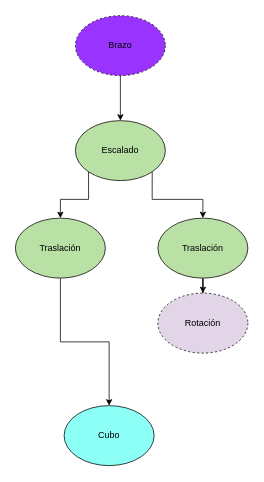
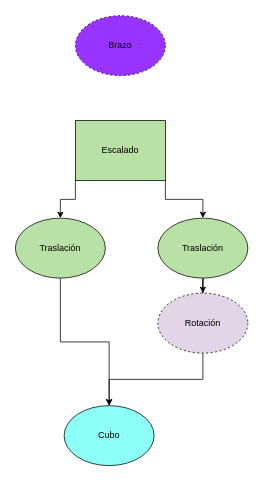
  <mxCell id="0" />
  <mxCell id="1" parent="0" />
- <mxCell id="2" style="edgeStyle=orthogonalEdgeStyle;rounded=0;orthogonalLoop=1;jettySize=auto;html=1;exitX=0.5;exitY=1;exitDx=0;exitDy=0;" edge="1" parent="1" source="3" target="6"><mxGeometry relative="1" as="geometry" /></mxCell>
  <mxCell id="3" value="Brazo" style="ellipse;whiteSpace=wrap;html=1;fillColor=#9933FF;dashed=1;" vertex="1" parent="1"><mxGeometry x="100" y="20" width="120" height="80" as="geometry" /></mxCell>
  <mxCell id="4" style="edgeStyle=orthogonalEdgeStyle;rounded=0;orthogonalLoop=1;jettySize=auto;html=1;exitX=0;exitY=1;exitDx=0;exitDy=0;" edge="1" parent="1" source="6" target="8"><mxGeometry relative="1" as="geometry" /></mxCell>
  <mxCell id="5" style="edgeStyle=orthogonalEdgeStyle;rounded=0;orthogonalLoop=1;jettySize=auto;html=1;exitX=1;exitY=1;exitDx=0;exitDy=0;" edge="1" parent="1" source="6" target="11"><mxGeometry relative="1" as="geometry" /></mxCell>
- <mxCell id="6" value="Escalado" style="ellipse;whiteSpace=wrap;html=1;fillColor=#B9E0A5;" vertex="1" parent="1"><mxGeometry x="100" y="160" width="120" height="80" as="geometry" /></mxCell>
+ <mxCell id="6" value="Escalado" style="whiteSpace=wrap;html=1;fillColor=#B9E0A5;rounded=0;" vertex="1" parent="1"><mxGeometry x="100" y="160" width="120" height="80" as="geometry" /></mxCell>
  <mxCell id="7" style="edgeStyle=orthogonalEdgeStyle;rounded=0;orthogonalLoop=1;jettySize=auto;html=1;exitX=0.5;exitY=1;exitDx=0;exitDy=0;entryX=0.5;entryY=0;entryDx=0;entryDy=0;" edge="1" parent="1" source="8" target="9"><mxGeometry relative="1" as="geometry" /></mxCell>
  <mxCell id="8" value="Traslación" style="ellipse;whiteSpace=wrap;html=1;fillColor=#B9E0A5;" vertex="1" parent="1"><mxGeometry x="20" y="290" width="120" height="80" as="geometry" /></mxCell>
  <mxCell id="9" value="Cubo" style="ellipse;whiteSpace=wrap;html=1;fillColor=#8CFFF7;" vertex="1" parent="1"><mxGeometry x="85" y="540" width="120" height="80" as="geometry" /></mxCell>
  <mxCell id="10" style="edgeStyle=orthogonalEdgeStyle;rounded=0;orthogonalLoop=1;jettySize=auto;html=1;exitX=0.5;exitY=1;exitDx=0;exitDy=0;" edge="1" parent="1" source="11" target="13"><mxGeometry relative="1" as="geometry" /></mxCell>
  <mxCell id="11" value="Traslación" style="ellipse;whiteSpace=wrap;html=1;fillColor=#B9E0A5;" vertex="1" parent="1"><mxGeometry x="210" y="290" width="120" height="80" as="geometry" /></mxCell>
+ <mxCell id="12" style="edgeStyle=orthogonalEdgeStyle;rounded=0;orthogonalLoop=1;jettySize=auto;html=1;exitX=0.5;exitY=1;exitDx=0;exitDy=0;" edge="1" parent="1" source="13" target="9"><mxGeometry relative="1" as="geometry" /></mxCell>
  <mxCell id="13" value="Rotación" style="ellipse;whiteSpace=wrap;html=1;fillColor=#E1D5E7;dashed=1;" vertex="1" parent="1"><mxGeometry x="210" y="390" width="120" height="80" as="geometry" /></mxCell>
